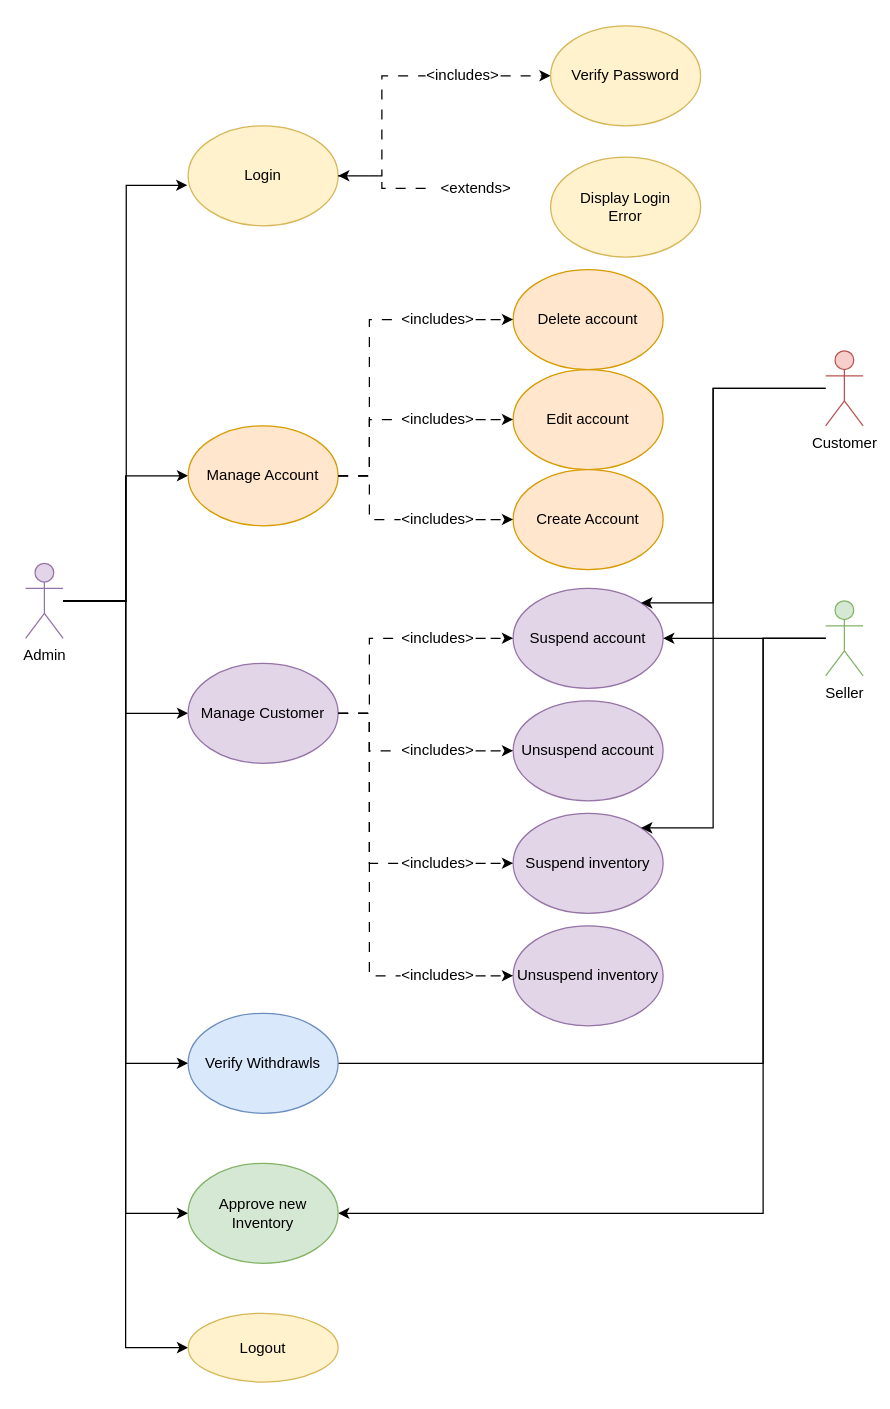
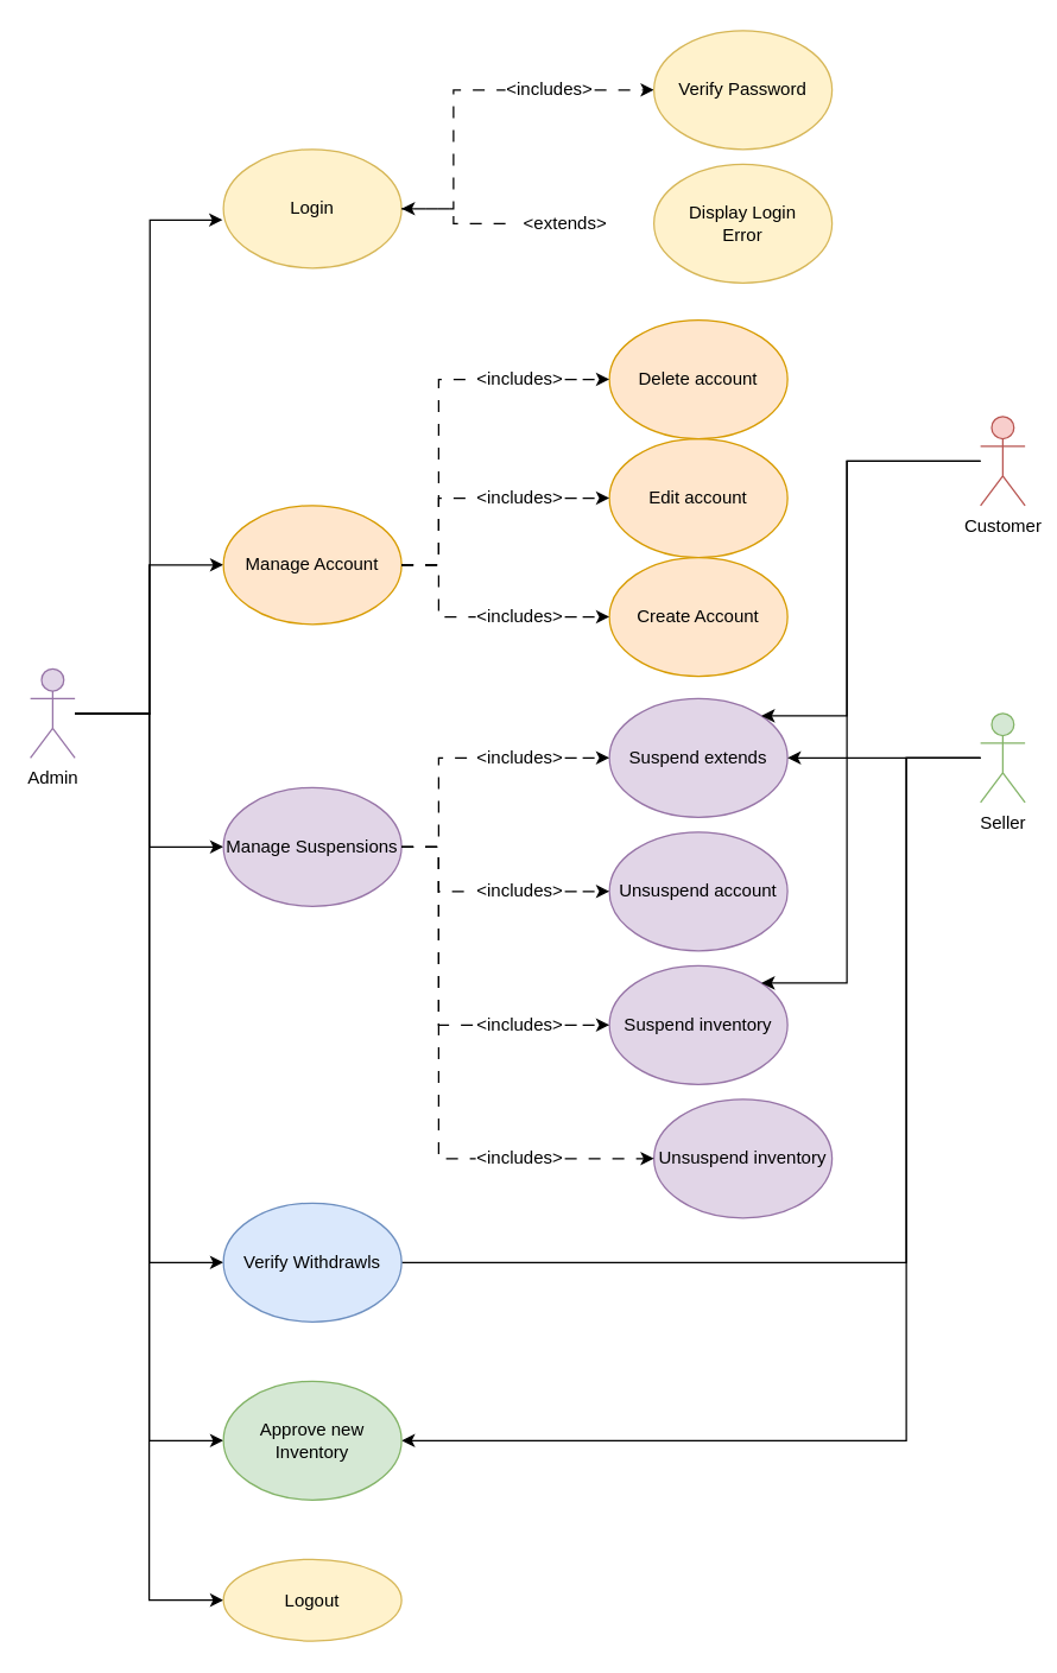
  <mxCell id="0" />
  <mxCell id="1" parent="0" />
  <mxCell id="2" style="edgeStyle=orthogonalEdgeStyle;rounded=0;orthogonalLoop=1;jettySize=auto;html=1;entryX=-0.005;entryY=0.595;entryDx=0;entryDy=0;entryPerimeter=0;" parent="1" target="14" edge="1"><mxGeometry relative="1" as="geometry"><mxPoint x="50" y="480" as="sourcePoint" /></mxGeometry></mxCell>
  <mxCell id="3" style="edgeStyle=orthogonalEdgeStyle;rounded=0;orthogonalLoop=1;jettySize=auto;html=1;entryX=0;entryY=0.5;entryDx=0;entryDy=0;" parent="1" source="8" target="22" edge="1"><mxGeometry relative="1" as="geometry" /></mxCell>
  <mxCell id="4" style="edgeStyle=orthogonalEdgeStyle;rounded=0;orthogonalLoop=1;jettySize=auto;html=1;entryX=0;entryY=0.5;entryDx=0;entryDy=0;" parent="1" source="8" target="27" edge="1"><mxGeometry relative="1" as="geometry" /></mxCell>
  <mxCell id="5" style="edgeStyle=orthogonalEdgeStyle;rounded=0;orthogonalLoop=1;jettySize=auto;html=1;entryX=0;entryY=0.5;entryDx=0;entryDy=0;" parent="1" source="8" target="15" edge="1"><mxGeometry relative="1" as="geometry" /></mxCell>
  <mxCell id="6" style="edgeStyle=orthogonalEdgeStyle;rounded=0;orthogonalLoop=1;jettySize=auto;html=1;entryX=0;entryY=0.5;entryDx=0;entryDy=0;" edge="1" parent="1" source="8" target="55"><mxGeometry relative="1" as="geometry" /></mxCell>
  <mxCell id="7" style="edgeStyle=orthogonalEdgeStyle;rounded=0;orthogonalLoop=1;jettySize=auto;html=1;entryX=0;entryY=0.5;entryDx=0;entryDy=0;" edge="1" parent="1" source="8" target="56"><mxGeometry relative="1" as="geometry" /></mxCell>
  <mxCell id="8" value="Admin" style="shape=umlActor;verticalLabelPosition=bottom;verticalAlign=top;html=1;outlineConnect=0;fillColor=#e1d5e7;strokeColor=#9673a6;" parent="1" vertex="1"><mxGeometry x="20" y="450" width="30" height="60" as="geometry" /></mxCell>
  <mxCell id="9" value="Edit account" style="ellipse;whiteSpace=wrap;html=1;fillColor=#ffe6cc;strokeColor=#d79b00;" parent="1" vertex="1"><mxGeometry x="410" y="295" width="120" height="80" as="geometry" /></mxCell>
  <mxCell id="10" value="Delete account" style="ellipse;whiteSpace=wrap;html=1;fillColor=#ffe6cc;strokeColor=#d79b00;" parent="1" vertex="1"><mxGeometry x="410" y="215" width="120" height="80" as="geometry" /></mxCell>
  <mxCell id="11" value="Create Account" style="ellipse;whiteSpace=wrap;html=1;fillColor=#ffe6cc;strokeColor=#d79b00;" parent="1" vertex="1"><mxGeometry x="410" y="375" width="120" height="80" as="geometry" /></mxCell>
- <mxCell id="12" value="Unsuspend inventory" style="ellipse;whiteSpace=wrap;html=1;fillColor=#e1d5e7;strokeColor=#9673a6;" parent="1" vertex="1"><mxGeometry x="410" y="740" width="120" height="80" as="geometry" /></mxCell>
+ <mxCell id="12" value="Unsuspend inventory" style="ellipse;whiteSpace=wrap;html=1;fillColor=#e1d5e7;strokeColor=#9673a6;" parent="1" vertex="1"><mxGeometry x="440" y="740" width="120" height="80" as="geometry" /></mxCell>
  <mxCell id="13" style="edgeStyle=orthogonalEdgeStyle;rounded=0;orthogonalLoop=1;jettySize=auto;html=1;entryX=0;entryY=0.5;entryDx=0;entryDy=0;dashed=1;dashPattern=8 8;startArrow=none;" parent="1" source="46" target="42" edge="1"><mxGeometry relative="1" as="geometry" /></mxCell>
  <mxCell id="14" value="Login" style="ellipse;whiteSpace=wrap;html=1;fillColor=#fff2cc;strokeColor=#d6b656;" parent="1" vertex="1"><mxGeometry x="150" y="100" width="120" height="80" as="geometry" /></mxCell>
  <mxCell id="15" value="Logout" style="ellipse;whiteSpace=wrap;html=1;fillColor=#fff2cc;strokeColor=#d6b656;" parent="1" vertex="1"><mxGeometry x="150" y="1050" width="120" height="55" as="geometry" /></mxCell>
  <mxCell id="16" value="Unsuspend account" style="ellipse;whiteSpace=wrap;html=1;fillColor=#e1d5e7;strokeColor=#9673a6;" parent="1" vertex="1"><mxGeometry x="410" y="560" width="120" height="80" as="geometry" /></mxCell>
  <mxCell id="17" value="Suspend inventory" style="ellipse;whiteSpace=wrap;html=1;fillColor=#e1d5e7;strokeColor=#9673a6;" parent="1" vertex="1"><mxGeometry x="410" y="650" width="120" height="80" as="geometry" /></mxCell>
- <mxCell id="18" value="Suspend account" style="ellipse;whiteSpace=wrap;html=1;fillColor=#e1d5e7;strokeColor=#9673a6;" parent="1" vertex="1"><mxGeometry x="410" y="470" width="120" height="80" as="geometry" /></mxCell>
+ <mxCell id="18" value="Suspend extends" style="ellipse;whiteSpace=wrap;html=1;fillColor=#e1d5e7;strokeColor=#9673a6;" parent="1" vertex="1"><mxGeometry x="410" y="470" width="120" height="80" as="geometry" /></mxCell>
  <mxCell id="19" style="edgeStyle=orthogonalEdgeStyle;rounded=0;orthogonalLoop=1;jettySize=auto;html=1;entryX=0;entryY=0.5;entryDx=0;entryDy=0;dashed=1;dashPattern=8 8;startArrow=none;" parent="1" source="37" target="10" edge="1"><mxGeometry relative="1" as="geometry" /></mxCell>
  <mxCell id="20" style="edgeStyle=orthogonalEdgeStyle;rounded=0;orthogonalLoop=1;jettySize=auto;html=1;entryX=0;entryY=0.5;entryDx=0;entryDy=0;dashed=1;dashPattern=8 8;startArrow=none;" parent="1" source="39" target="9" edge="1"><mxGeometry relative="1" as="geometry" /></mxCell>
  <mxCell id="21" style="edgeStyle=orthogonalEdgeStyle;rounded=0;orthogonalLoop=1;jettySize=auto;html=1;entryX=0;entryY=0.5;entryDx=0;entryDy=0;dashed=1;dashPattern=8 8;startArrow=none;" parent="1" source="41" target="11" edge="1"><mxGeometry relative="1" as="geometry" /></mxCell>
  <mxCell id="22" value="Manage Account" style="ellipse;whiteSpace=wrap;html=1;fillColor=#ffe6cc;strokeColor=#d79b00;" parent="1" vertex="1"><mxGeometry x="150" y="340" width="120" height="80" as="geometry" /></mxCell>
  <mxCell id="23" style="edgeStyle=orthogonalEdgeStyle;rounded=0;orthogonalLoop=1;jettySize=auto;html=1;entryX=0;entryY=0.5;entryDx=0;entryDy=0;dashed=1;dashPattern=8 8;startArrow=none;" parent="1" source="29" target="18" edge="1"><mxGeometry relative="1" as="geometry" /></mxCell>
  <mxCell id="24" style="edgeStyle=orthogonalEdgeStyle;rounded=0;orthogonalLoop=1;jettySize=auto;html=1;entryX=0;entryY=0.5;entryDx=0;entryDy=0;dashed=1;dashPattern=8 8;startArrow=none;" parent="1" source="31" target="16" edge="1"><mxGeometry relative="1" as="geometry" /></mxCell>
  <mxCell id="25" style="edgeStyle=orthogonalEdgeStyle;rounded=0;orthogonalLoop=1;jettySize=auto;html=1;entryX=0;entryY=0.5;entryDx=0;entryDy=0;dashed=1;dashPattern=8 8;startArrow=none;" parent="1" source="33" target="17" edge="1"><mxGeometry relative="1" as="geometry" /></mxCell>
  <mxCell id="26" style="edgeStyle=orthogonalEdgeStyle;rounded=0;orthogonalLoop=1;jettySize=auto;html=1;entryX=0;entryY=0.5;entryDx=0;entryDy=0;dashed=1;dashPattern=8 8;startArrow=none;" parent="1" source="35" target="12" edge="1"><mxGeometry relative="1" as="geometry" /></mxCell>
- <mxCell id="27" value="Manage Customer" style="ellipse;whiteSpace=wrap;html=1;fillColor=#e1d5e7;strokeColor=#9673a6;" parent="1" vertex="1"><mxGeometry x="150" y="530" width="120" height="80" as="geometry" /></mxCell>
+ <mxCell id="27" value="Manage Suspensions" style="ellipse;whiteSpace=wrap;html=1;fillColor=#e1d5e7;strokeColor=#9673a6;" parent="1" vertex="1"><mxGeometry x="150" y="530" width="120" height="80" as="geometry" /></mxCell>
  <mxCell id="28" value="" style="edgeStyle=orthogonalEdgeStyle;rounded=0;orthogonalLoop=1;jettySize=auto;html=1;entryX=0;entryY=0.5;entryDx=0;entryDy=0;dashed=1;dashPattern=8 8;endArrow=none;" parent="1" source="27" target="29" edge="1"><mxGeometry relative="1" as="geometry"><mxPoint x="270" y="700" as="sourcePoint" /><mxPoint x="450" y="590" as="targetPoint" /></mxGeometry></mxCell>
  <mxCell id="29" value="&amp;lt;includes&amp;gt;" style="text;html=1;strokeColor=none;fillColor=none;align=center;verticalAlign=middle;whiteSpace=wrap;rounded=0;" parent="1" vertex="1"><mxGeometry x="320" y="495" width="60" height="30" as="geometry" /></mxCell>
  <mxCell id="30" value="" style="edgeStyle=orthogonalEdgeStyle;rounded=0;orthogonalLoop=1;jettySize=auto;html=1;entryX=0;entryY=0.5;entryDx=0;entryDy=0;dashed=1;dashPattern=8 8;endArrow=none;" parent="1" source="27" target="31" edge="1"><mxGeometry relative="1" as="geometry"><mxPoint x="270" y="700" as="sourcePoint" /><mxPoint x="450" y="670" as="targetPoint" /></mxGeometry></mxCell>
  <mxCell id="31" value="&amp;lt;includes&amp;gt;" style="text;html=1;strokeColor=none;fillColor=none;align=center;verticalAlign=middle;whiteSpace=wrap;rounded=0;" parent="1" vertex="1"><mxGeometry x="320" y="585" width="60" height="30" as="geometry" /></mxCell>
  <mxCell id="32" value="" style="edgeStyle=orthogonalEdgeStyle;rounded=0;orthogonalLoop=1;jettySize=auto;html=1;entryX=0;entryY=0.5;entryDx=0;entryDy=0;dashed=1;dashPattern=8 8;endArrow=none;" parent="1" source="27" target="33" edge="1"><mxGeometry relative="1" as="geometry"><mxPoint x="270" y="700" as="sourcePoint" /><mxPoint x="450" y="750" as="targetPoint" /></mxGeometry></mxCell>
  <mxCell id="33" value="&amp;lt;includes&amp;gt;" style="text;html=1;strokeColor=none;fillColor=none;align=center;verticalAlign=middle;whiteSpace=wrap;rounded=0;" parent="1" vertex="1"><mxGeometry x="320" y="675" width="60" height="30" as="geometry" /></mxCell>
  <mxCell id="34" value="" style="edgeStyle=orthogonalEdgeStyle;rounded=0;orthogonalLoop=1;jettySize=auto;html=1;entryX=0;entryY=0.5;entryDx=0;entryDy=0;dashed=1;dashPattern=8 8;endArrow=none;" parent="1" source="27" target="35" edge="1"><mxGeometry relative="1" as="geometry"><mxPoint x="270" y="700" as="sourcePoint" /><mxPoint x="450" y="830" as="targetPoint" /></mxGeometry></mxCell>
  <mxCell id="35" value="&amp;lt;includes&amp;gt;" style="text;html=1;strokeColor=none;fillColor=none;align=center;verticalAlign=middle;whiteSpace=wrap;rounded=0;" parent="1" vertex="1"><mxGeometry x="320" y="765" width="60" height="30" as="geometry" /></mxCell>
  <mxCell id="36" value="" style="edgeStyle=orthogonalEdgeStyle;rounded=0;orthogonalLoop=1;jettySize=auto;html=1;entryX=0;entryY=0.5;entryDx=0;entryDy=0;dashed=1;dashPattern=8 8;endArrow=none;" parent="1" source="22" target="37" edge="1"><mxGeometry relative="1" as="geometry"><mxPoint x="270" y="380" as="sourcePoint" /><mxPoint x="400" y="260" as="targetPoint" /></mxGeometry></mxCell>
  <mxCell id="37" value="&amp;lt;includes&amp;gt;" style="text;html=1;strokeColor=none;fillColor=none;align=center;verticalAlign=middle;whiteSpace=wrap;rounded=0;" parent="1" vertex="1"><mxGeometry x="320" y="240" width="60" height="30" as="geometry" /></mxCell>
  <mxCell id="38" value="" style="edgeStyle=orthogonalEdgeStyle;rounded=0;orthogonalLoop=1;jettySize=auto;html=1;entryX=0;entryY=0.5;entryDx=0;entryDy=0;dashed=1;dashPattern=8 8;endArrow=none;" parent="1" source="22" target="39" edge="1"><mxGeometry relative="1" as="geometry"><mxPoint x="270" y="380" as="sourcePoint" /><mxPoint x="400" y="340" as="targetPoint" /></mxGeometry></mxCell>
  <mxCell id="39" value="&amp;lt;includes&amp;gt;" style="text;html=1;strokeColor=none;fillColor=none;align=center;verticalAlign=middle;whiteSpace=wrap;rounded=0;" parent="1" vertex="1"><mxGeometry x="320" y="320" width="60" height="30" as="geometry" /></mxCell>
  <mxCell id="40" value="" style="edgeStyle=orthogonalEdgeStyle;rounded=0;orthogonalLoop=1;jettySize=auto;html=1;entryX=0;entryY=0.5;entryDx=0;entryDy=0;dashed=1;dashPattern=8 8;endArrow=none;" parent="1" source="22" target="41" edge="1"><mxGeometry relative="1" as="geometry"><mxPoint x="270" y="380" as="sourcePoint" /><mxPoint x="400" y="420" as="targetPoint" /></mxGeometry></mxCell>
  <mxCell id="41" value="&amp;lt;includes&amp;gt;" style="text;html=1;strokeColor=none;fillColor=none;align=center;verticalAlign=middle;whiteSpace=wrap;rounded=0;" parent="1" vertex="1"><mxGeometry x="320" y="400" width="60" height="30" as="geometry" /></mxCell>
  <mxCell id="42" value="Verify Password" style="ellipse;whiteSpace=wrap;html=1;fillColor=#fff2cc;strokeColor=#d6b656;" parent="1" vertex="1"><mxGeometry x="440" y="20" width="120" height="80" as="geometry" /></mxCell>
  <mxCell id="43" style="edgeStyle=orthogonalEdgeStyle;rounded=0;orthogonalLoop=1;jettySize=auto;html=1;entryX=1;entryY=0.5;entryDx=0;entryDy=0;dashed=1;dashPattern=8 8;startArrow=none;" parent="1" source="47" target="14" edge="1"><mxGeometry relative="1" as="geometry" /></mxCell>
- <mxCell id="44" value="Display Login&lt;br&gt;Error" style="ellipse;whiteSpace=wrap;html=1;fillColor=#fff2cc;strokeColor=#d6b656;" parent="1" vertex="1"><mxGeometry x="440" y="125" width="120" height="80" as="geometry" /></mxCell>
+ <mxCell id="44" value="Display Login&lt;br&gt;Error" style="ellipse;whiteSpace=wrap;html=1;fillColor=#fff2cc;strokeColor=#d6b656;" parent="1" vertex="1"><mxGeometry x="440" y="110" width="120" height="80" as="geometry" /></mxCell>
  <mxCell id="45" value="" style="edgeStyle=orthogonalEdgeStyle;rounded=0;orthogonalLoop=1;jettySize=auto;html=1;entryX=0;entryY=0.5;entryDx=0;entryDy=0;dashed=1;dashPattern=8 8;endArrow=none;" parent="1" source="14" target="46" edge="1"><mxGeometry relative="1" as="geometry"><mxPoint x="270" y="140" as="sourcePoint" /><mxPoint x="440" y="60" as="targetPoint" /></mxGeometry></mxCell>
  <mxCell id="46" value="&amp;lt;includes&amp;gt;" style="text;html=1;strokeColor=none;fillColor=none;align=center;verticalAlign=middle;whiteSpace=wrap;rounded=0;" parent="1" vertex="1"><mxGeometry x="340" y="45" width="60" height="30" as="geometry" /></mxCell>
  <mxCell id="47" value="&amp;lt;extends&amp;gt;" style="text;html=1;align=center;verticalAlign=middle;resizable=0;points=[];autosize=1;strokeColor=none;fillColor=none;" parent="1" vertex="1"><mxGeometry x="340" y="135" width="80" height="30" as="geometry" /></mxCell>
  <mxCell id="48" style="edgeStyle=orthogonalEdgeStyle;rounded=0;orthogonalLoop=1;jettySize=auto;html=1;entryX=1;entryY=0;entryDx=0;entryDy=0;" edge="1" parent="1" source="50" target="18"><mxGeometry relative="1" as="geometry"><Array as="points"><mxPoint x="570" y="310" /><mxPoint x="570" y="482" /></Array></mxGeometry></mxCell>
  <mxCell id="49" style="edgeStyle=orthogonalEdgeStyle;rounded=0;orthogonalLoop=1;jettySize=auto;html=1;entryX=1;entryY=0;entryDx=0;entryDy=0;" edge="1" parent="1" source="50" target="17"><mxGeometry relative="1" as="geometry"><Array as="points"><mxPoint x="570" y="310" /><mxPoint x="570" y="662" /></Array></mxGeometry></mxCell>
  <mxCell id="50" value="Customer" style="shape=umlActor;verticalLabelPosition=bottom;verticalAlign=top;html=1;outlineConnect=0;fillColor=#f8cecc;strokeColor=#b85450;" vertex="1" parent="1"><mxGeometry x="660" y="280" width="30" height="60" as="geometry" /></mxCell>
  <mxCell id="51" style="edgeStyle=orthogonalEdgeStyle;rounded=0;orthogonalLoop=1;jettySize=auto;html=1;entryX=1;entryY=0.5;entryDx=0;entryDy=0;" edge="1" parent="1" source="54" target="18"><mxGeometry relative="1" as="geometry" /></mxCell>
  <mxCell id="52" style="edgeStyle=orthogonalEdgeStyle;rounded=0;orthogonalLoop=1;jettySize=auto;html=1;entryX=0.958;entryY=0.421;entryDx=0;entryDy=0;entryPerimeter=0;" edge="1" parent="1" source="54" target="55"><mxGeometry relative="1" as="geometry"><Array as="points"><mxPoint x="610" y="510" /><mxPoint x="610" y="850" /><mxPoint x="265" y="850" /></Array></mxGeometry></mxCell>
  <mxCell id="53" style="edgeStyle=orthogonalEdgeStyle;rounded=0;orthogonalLoop=1;jettySize=auto;html=1;entryX=1;entryY=0.5;entryDx=0;entryDy=0;" edge="1" parent="1" source="54" target="56"><mxGeometry relative="1" as="geometry"><Array as="points"><mxPoint x="610" y="510" /><mxPoint x="610" y="970" /></Array></mxGeometry></mxCell>
  <mxCell id="54" value="Seller" style="shape=umlActor;verticalLabelPosition=bottom;verticalAlign=top;html=1;outlineConnect=0;fillColor=#d5e8d4;strokeColor=#82b366;" vertex="1" parent="1"><mxGeometry x="660" y="480" width="30" height="60" as="geometry" /></mxCell>
  <mxCell id="55" value="Verify Withdrawls" style="ellipse;whiteSpace=wrap;html=1;fillColor=#dae8fc;strokeColor=#6c8ebf;" vertex="1" parent="1"><mxGeometry x="150" y="810" width="120" height="80" as="geometry" /></mxCell>
  <mxCell id="56" value="Approve new&lt;br&gt;Inventory" style="ellipse;whiteSpace=wrap;html=1;fillColor=#d5e8d4;strokeColor=#82b366;" vertex="1" parent="1"><mxGeometry x="150" y="930" width="120" height="80" as="geometry" /></mxCell>
